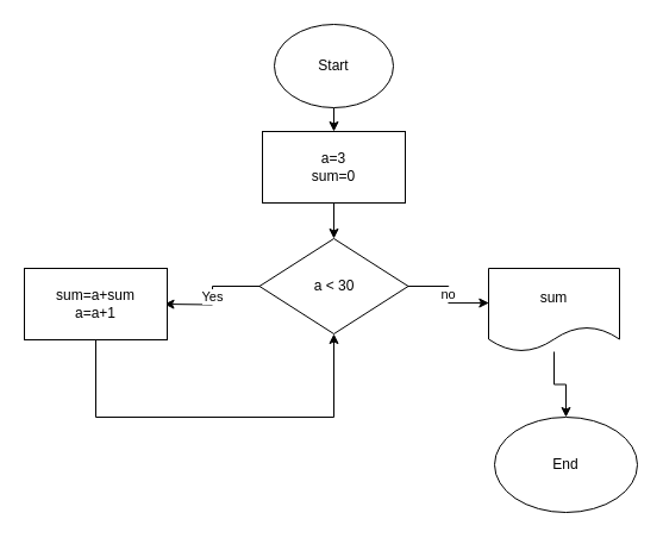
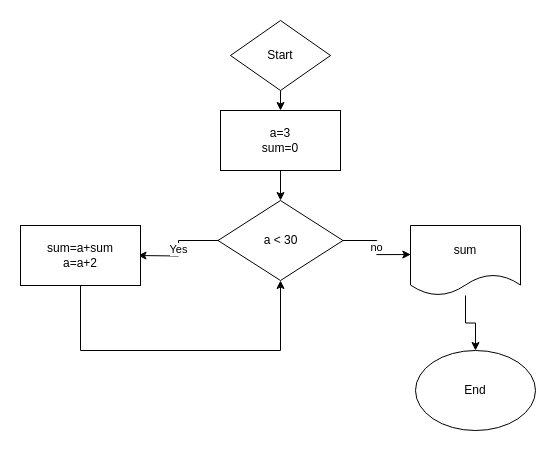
  <mxCell id="0" />
  <mxCell id="1" parent="0" />
  <mxCell id="2" style="edgeStyle=orthogonalEdgeStyle;rounded=0;orthogonalLoop=1;jettySize=auto;html=1;entryX=0.5;entryY=0;entryDx=0;entryDy=0;" edge="1" parent="1" source="3"><mxGeometry relative="1" as="geometry"><mxPoint x="280" y="110" as="targetPoint" /></mxGeometry></mxCell>
- <mxCell id="3" value="Start" style="ellipse;whiteSpace=wrap;html=1;" vertex="1" parent="1"><mxGeometry x="230" y="20" width="100" height="70" as="geometry" /></mxCell>
+ <mxCell id="3" value="Start" style="rhombus;whiteSpace=wrap;html=1;" vertex="1" parent="1"><mxGeometry x="230" y="20" width="100" height="70" as="geometry" /></mxCell>
  <mxCell id="4" value="no" style="edgeStyle=orthogonalEdgeStyle;rounded=0;orthogonalLoop=1;jettySize=auto;html=1;entryX=0.003;entryY=0.415;entryDx=0;entryDy=0;entryPerimeter=0;" edge="1" parent="1" source="6" target="8"><mxGeometry relative="1" as="geometry" /></mxCell>
  <mxCell id="5" value="Yes" style="edgeStyle=orthogonalEdgeStyle;rounded=0;orthogonalLoop=1;jettySize=auto;html=1;" edge="1" parent="1" source="6"><mxGeometry relative="1" as="geometry"><mxPoint x="137.5" y="255" as="targetPoint" /></mxGeometry></mxCell>
  <mxCell id="6" value="a &amp;lt; 30" style="rhombus;whiteSpace=wrap;html=1;" vertex="1" parent="1"><mxGeometry x="217.5" y="200" width="125" height="80" as="geometry" /></mxCell>
  <mxCell id="7" style="edgeStyle=orthogonalEdgeStyle;rounded=0;orthogonalLoop=1;jettySize=auto;html=1;entryX=0.5;entryY=0;entryDx=0;entryDy=0;" edge="1" parent="1" source="8" target="11"><mxGeometry relative="1" as="geometry" /></mxCell>
  <mxCell id="8" value="sum" style="shape=document;whiteSpace=wrap;html=1;boundedLbl=1;" vertex="1" parent="1"><mxGeometry x="410" y="225" width="110" height="70" as="geometry" /></mxCell>
  <mxCell id="9" style="edgeStyle=orthogonalEdgeStyle;rounded=0;orthogonalLoop=1;jettySize=auto;html=1;entryX=0.5;entryY=0;entryDx=0;entryDy=0;" edge="1" parent="1" source="10" target="6"><mxGeometry relative="1" as="geometry" /></mxCell>
  <mxCell id="10" value="a=3&lt;br&gt;sum=0" style="rounded=0;whiteSpace=wrap;html=1;" vertex="1" parent="1"><mxGeometry x="220" y="110" width="120" height="60" as="geometry" /></mxCell>
  <mxCell id="11" value="End" style="ellipse;whiteSpace=wrap;html=1;" vertex="1" parent="1"><mxGeometry x="415" y="350" width="120" height="80" as="geometry" /></mxCell>
  <mxCell id="12" style="edgeStyle=orthogonalEdgeStyle;rounded=0;orthogonalLoop=1;jettySize=auto;html=1;entryX=0.5;entryY=1;entryDx=0;entryDy=0;exitX=0.5;exitY=1;exitDx=0;exitDy=0;" edge="1" parent="1" source="13" target="6"><mxGeometry relative="1" as="geometry"><Array as="points"><mxPoint x="80" y="350" /><mxPoint x="280" y="350" /></Array></mxGeometry></mxCell>
- <mxCell id="13" value="sum=a+sum&lt;br&gt;a=a+1" style="rounded=0;whiteSpace=wrap;html=1;" vertex="1" parent="1"><mxGeometry x="20" y="225" width="120" height="60" as="geometry" /></mxCell>
+ <mxCell id="13" value="sum=a+sum&lt;br&gt;a=a+2" style="rounded=0;whiteSpace=wrap;html=1;" vertex="1" parent="1"><mxGeometry x="20" y="225" width="120" height="60" as="geometry" /></mxCell>
